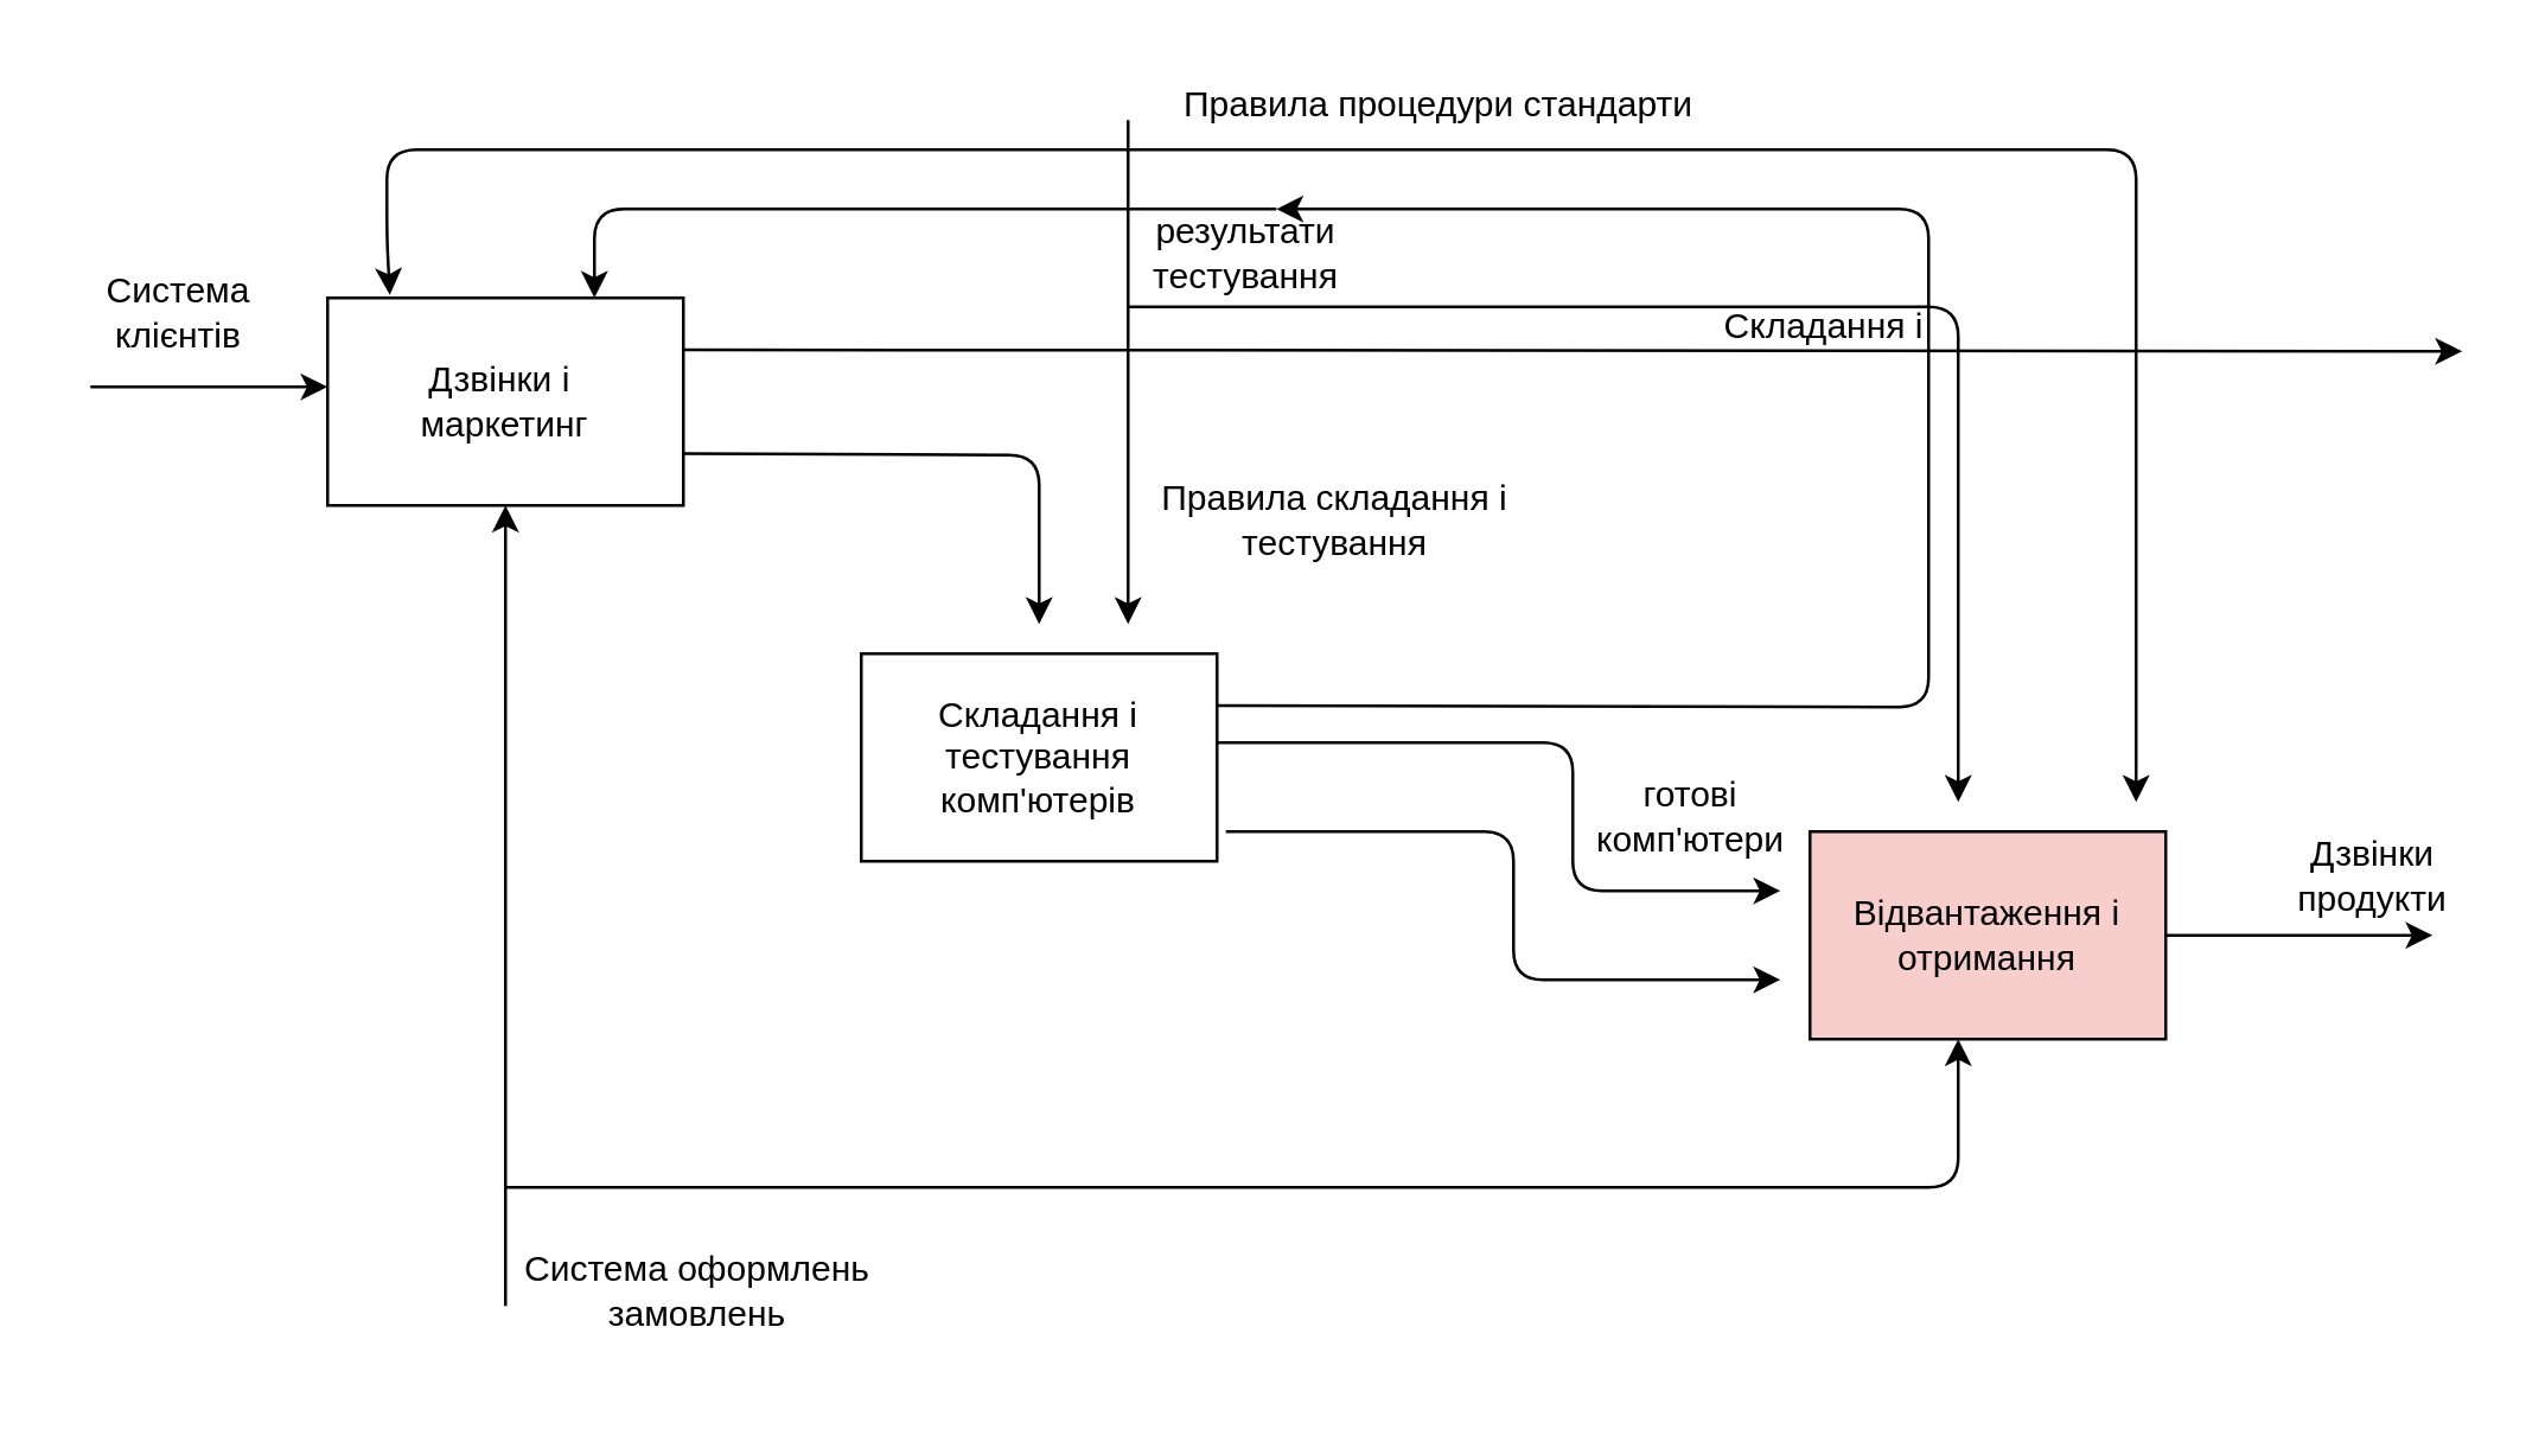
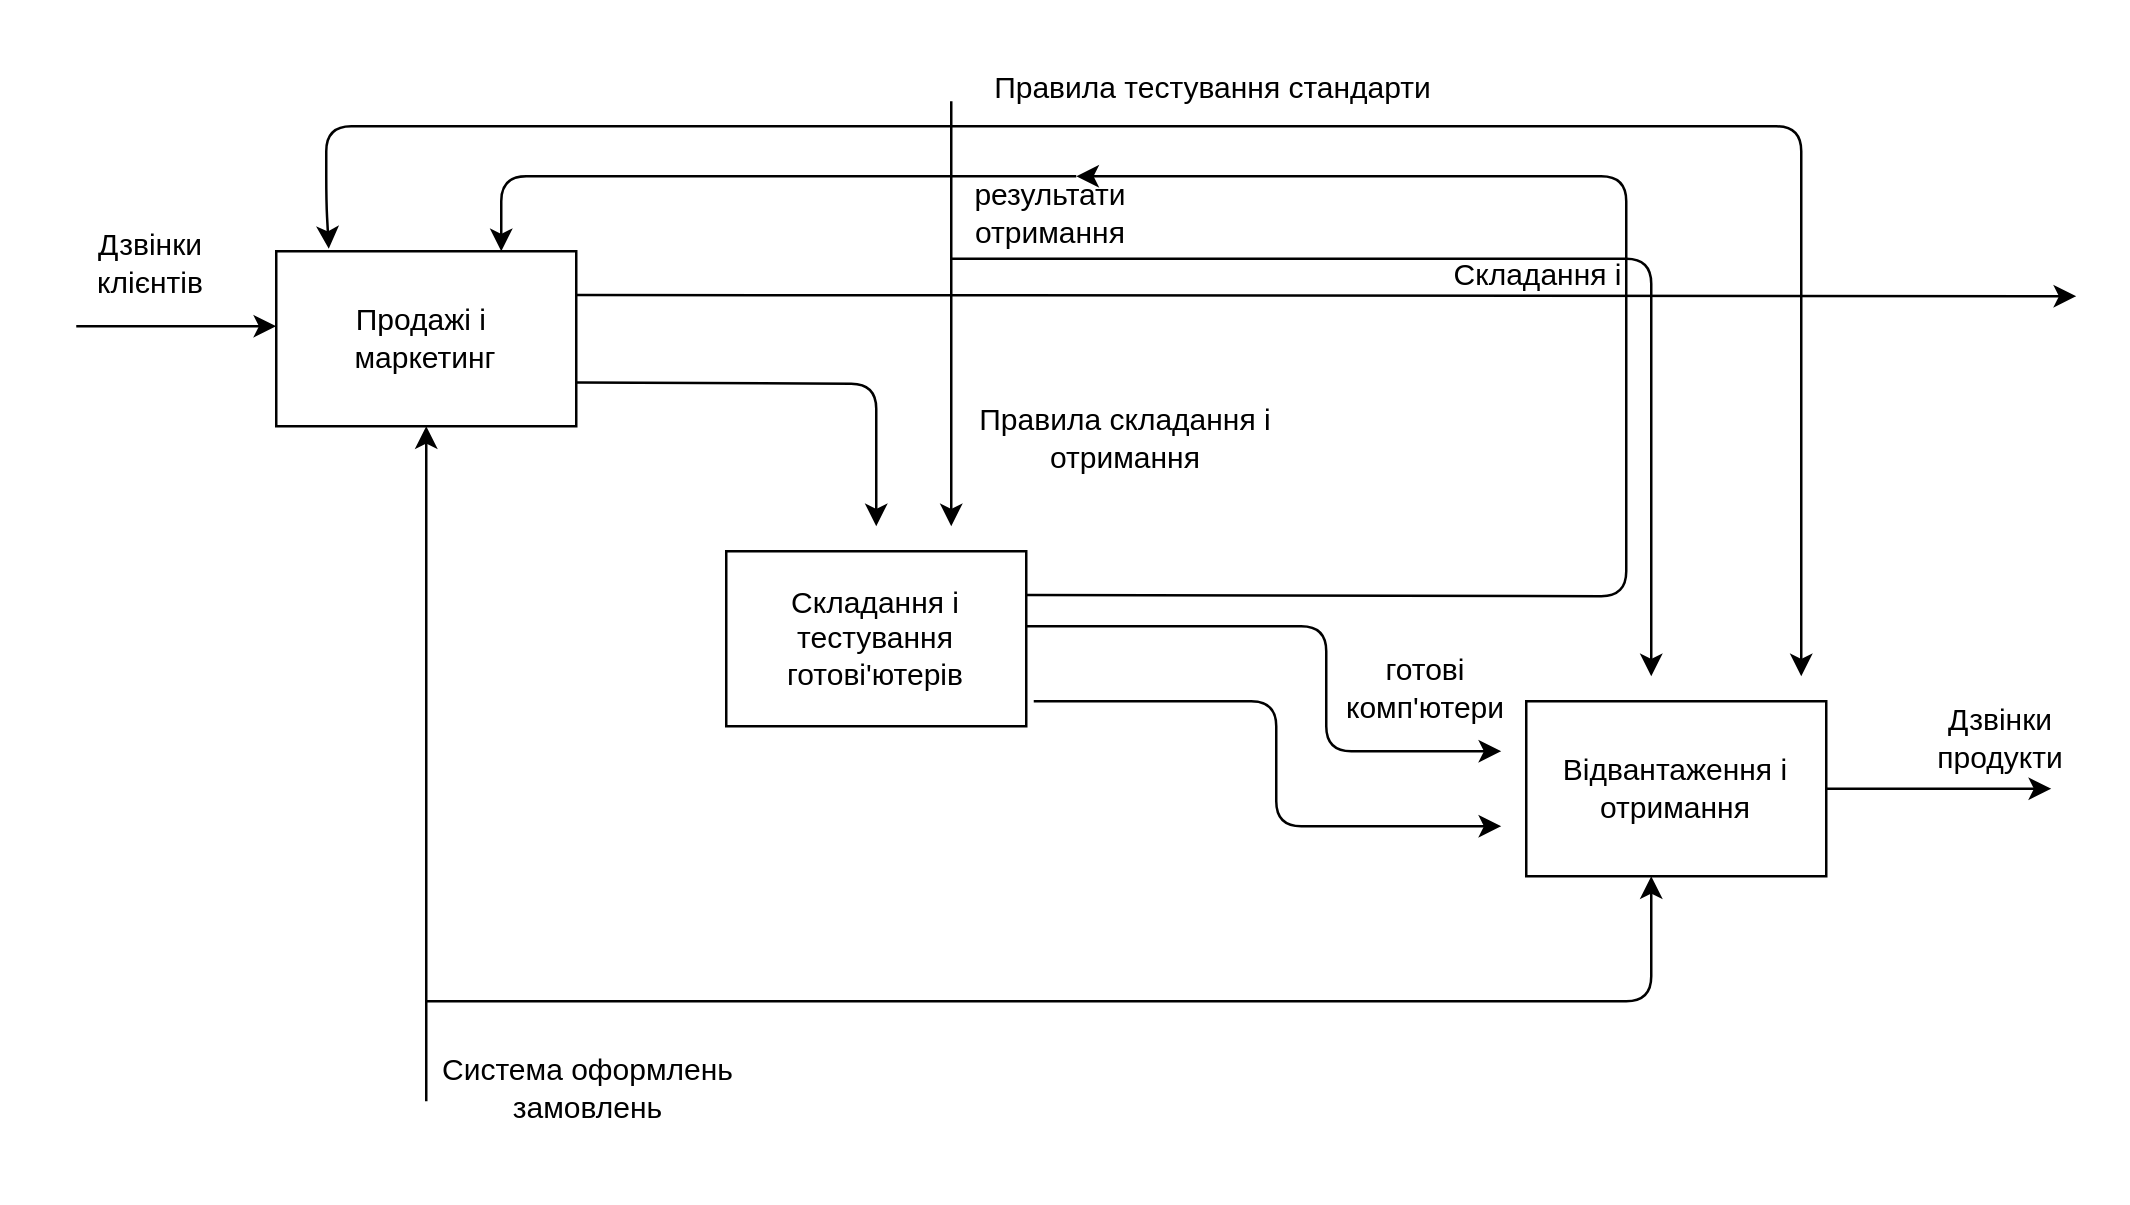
  <mxCell id="0" />
  <mxCell id="1" parent="0" />
- <mxCell id="2" value="Дзвінки і&amp;nbsp;&lt;div&gt;маркетинг&lt;/div&gt;" style="whiteSpace=wrap;html=1;align=center;labelBackgroundColor=none;" vertex="1" parent="1"><mxGeometry x="110" y="100" width="120" height="70" as="geometry" /></mxCell>
- <mxCell id="3" value="Складання і тестування&lt;div&gt;комп'ютерів&lt;/div&gt;" style="whiteSpace=wrap;html=1;align=center;labelBackgroundColor=none;" vertex="1" parent="1"><mxGeometry x="290" y="220" width="120" height="70" as="geometry" /></mxCell>
- <mxCell id="4" value="Відвантаження і отримання" style="whiteSpace=wrap;html=1;align=center;labelBackgroundColor=none;fillColor=#f8cecc;" vertex="1" parent="1"><mxGeometry x="610" y="280" width="120" height="70" as="geometry" /></mxCell>
+ <mxCell id="2" value="Продажі і&amp;nbsp;&lt;div&gt;маркетинг&lt;/div&gt;" style="whiteSpace=wrap;html=1;align=center;labelBackgroundColor=none;" vertex="1" parent="1"><mxGeometry x="110" y="100" width="120" height="70" as="geometry" /></mxCell>
+ <mxCell id="3" value="Складання і тестування&lt;div&gt;готові'ютерів&lt;/div&gt;" style="whiteSpace=wrap;html=1;align=center;labelBackgroundColor=none;" vertex="1" parent="1"><mxGeometry x="290" y="220" width="120" height="70" as="geometry" /></mxCell>
+ <mxCell id="4" value="Відвантаження і отримання" style="whiteSpace=wrap;html=1;align=center;labelBackgroundColor=none;" vertex="1" parent="1"><mxGeometry x="610" y="280" width="120" height="70" as="geometry" /></mxCell>
  <mxCell id="5" value="" style="endArrow=classic;html=1;rounded=1;" edge="1" parent="1"><mxGeometry width="50" height="50" relative="1" as="geometry"><mxPoint x="30" y="130" as="sourcePoint" /><mxPoint x="110" y="130" as="targetPoint" /></mxGeometry></mxCell>
  <mxCell id="6" value="" style="endArrow=classic;html=1;rounded=1;entryX=0.5;entryY=1;entryDx=0;entryDy=0;" edge="1" parent="1" target="2"><mxGeometry width="50" height="50" relative="1" as="geometry"><mxPoint x="170" y="440" as="sourcePoint" /><mxPoint x="170" y="210" as="targetPoint" /></mxGeometry></mxCell>
  <mxCell id="7" value="" style="endArrow=classic;html=1;rounded=1;" edge="1" parent="1"><mxGeometry width="50" height="50" relative="1" as="geometry"><mxPoint x="170" y="400" as="sourcePoint" /><mxPoint x="660" y="350" as="targetPoint" /><Array as="points"><mxPoint x="210" y="400" /><mxPoint x="290" y="400" /><mxPoint x="660" y="400" /></Array></mxGeometry></mxCell>
  <mxCell id="8" value="" style="endArrow=classic;html=1;rounded=1;exitX=1;exitY=0.5;exitDx=0;exitDy=0;" edge="1" parent="1" source="4"><mxGeometry width="50" height="50" relative="1" as="geometry"><mxPoint x="760" y="330" as="sourcePoint" /><mxPoint x="820" y="315" as="targetPoint" /></mxGeometry></mxCell>
  <mxCell id="9" value="" style="endArrow=classic;html=1;rounded=1;exitX=1;exitY=0.75;exitDx=0;exitDy=0;" edge="1" parent="1" source="2"><mxGeometry width="50" height="50" relative="1" as="geometry"><mxPoint x="390" y="310" as="sourcePoint" /><mxPoint x="350" y="210" as="targetPoint" /><Array as="points"><mxPoint x="350" y="153" /></Array></mxGeometry></mxCell>
  <mxCell id="10" value="" style="endArrow=classic;html=1;rounded=1;exitX=1;exitY=0.25;exitDx=0;exitDy=0;" edge="1" parent="1" source="2"><mxGeometry width="50" height="50" relative="1" as="geometry"><mxPoint x="390" y="310" as="sourcePoint" /><mxPoint x="830" y="118" as="targetPoint" /></mxGeometry></mxCell>
  <mxCell id="11" value="" style="endArrow=classic;html=1;rounded=1;" edge="1" parent="1"><mxGeometry width="50" height="50" relative="1" as="geometry"><mxPoint x="380" y="40" as="sourcePoint" /><mxPoint x="380" y="210" as="targetPoint" /></mxGeometry></mxCell>
  <mxCell id="12" value="" style="endArrow=classic;html=1;rounded=1;exitX=1.025;exitY=0.857;exitDx=0;exitDy=0;exitPerimeter=0;" edge="1" parent="1" source="3"><mxGeometry width="50" height="50" relative="1" as="geometry"><mxPoint x="440" y="280" as="sourcePoint" /><mxPoint x="600" y="330" as="targetPoint" /><Array as="points"><mxPoint x="510" y="280" /><mxPoint x="510" y="330" /></Array></mxGeometry></mxCell>
  <mxCell id="13" value="" style="endArrow=classic;html=1;rounded=1;exitX=1.025;exitY=0.857;exitDx=0;exitDy=0;exitPerimeter=0;" edge="1" parent="1"><mxGeometry width="50" height="50" relative="1" as="geometry"><mxPoint x="410" y="250" as="sourcePoint" /><mxPoint x="600" y="300" as="targetPoint" /><Array as="points"><mxPoint x="530" y="250" /><mxPoint x="530" y="300" /></Array></mxGeometry></mxCell>
  <mxCell id="14" value="" style="endArrow=classic;html=1;rounded=1;exitX=0.103;exitY=1.1;exitDx=0;exitDy=0;exitPerimeter=0;" edge="1" parent="1" source="26"><mxGeometry width="50" height="50" relative="1" as="geometry"><mxPoint x="380" y="110" as="sourcePoint" /><mxPoint x="660" y="270" as="targetPoint" /><Array as="points"><mxPoint x="660" y="103" /><mxPoint x="660" y="240" /></Array></mxGeometry></mxCell>
  <mxCell id="15" value="" style="endArrow=classic;html=1;rounded=1;exitX=1;exitY=0.25;exitDx=0;exitDy=0;" edge="1" parent="1" source="3"><mxGeometry width="50" height="50" relative="1" as="geometry"><mxPoint x="440" y="280" as="sourcePoint" /><mxPoint x="430" y="70" as="targetPoint" /><Array as="points"><mxPoint x="650" y="238" /><mxPoint x="650" y="70" /></Array></mxGeometry></mxCell>
  <mxCell id="16" value="" style="endArrow=classic;html=1;rounded=1;entryX=0.75;entryY=0;entryDx=0;entryDy=0;" edge="1" parent="1" target="2"><mxGeometry width="50" height="50" relative="1" as="geometry"><mxPoint x="430" y="70" as="sourcePoint" /><mxPoint x="490" y="230" as="targetPoint" /><Array as="points"><mxPoint x="320" y="70" /><mxPoint x="230" y="70" /><mxPoint x="200" y="70" /></Array></mxGeometry></mxCell>
  <mxCell id="17" value="" style="endArrow=classic;html=1;rounded=1;entryX=0.175;entryY=-0.014;entryDx=0;entryDy=0;entryPerimeter=0;" edge="1" parent="1" target="2"><mxGeometry width="50" height="50" relative="1" as="geometry"><mxPoint x="380" y="50" as="sourcePoint" /><mxPoint x="490" y="230" as="targetPoint" /><Array as="points"><mxPoint x="130" y="50" /><mxPoint x="130" y="80" /></Array></mxGeometry></mxCell>
  <mxCell id="18" value="" style="endArrow=classic;html=1;rounded=1;" edge="1" parent="1"><mxGeometry width="50" height="50" relative="1" as="geometry"><mxPoint x="380" y="50" as="sourcePoint" /><mxPoint x="720" y="270" as="targetPoint" /><Array as="points"><mxPoint x="720" y="50" /><mxPoint x="720" y="210" /></Array></mxGeometry></mxCell>
  <mxCell id="19" value="Система оформлень замовлень" style="text;html=1;align=center;verticalAlign=middle;whiteSpace=wrap;rounded=0;" vertex="1" parent="1"><mxGeometry x="170" y="410" width="130" height="50" as="geometry" /></mxCell>
  <mxCell id="20" value="Дзвінки продукти" style="text;html=1;align=center;verticalAlign=middle;whiteSpace=wrap;rounded=0;" vertex="1" parent="1"><mxGeometry x="770" y="280" width="60" height="30" as="geometry" /></mxCell>
- <mxCell id="21" value="Система клієнтів" style="text;html=1;align=center;verticalAlign=middle;whiteSpace=wrap;rounded=0;" vertex="1" parent="1"><mxGeometry y="90" width="80" height="30" as="geometry" x="20" /></mxCell>
- <mxCell id="22" value="Правила процедури стандарти" style="text;html=1;align=center;verticalAlign=middle;whiteSpace=wrap;rounded=0;" vertex="1" parent="1"><mxGeometry x="380" y="20" width="210" height="30" as="geometry" /></mxCell>
+ <mxCell id="21" value="Дзвінки клієнтів" style="text;html=1;align=center;verticalAlign=middle;whiteSpace=wrap;rounded=0;" vertex="1" parent="1"><mxGeometry y="90" width="80" height="30" as="geometry" x="20" /></mxCell>
+ <mxCell id="22" value="Правила тестування стандарти" style="text;html=1;align=center;verticalAlign=middle;whiteSpace=wrap;rounded=0;" vertex="1" parent="1"><mxGeometry x="380" y="20" width="210" height="30" as="geometry" /></mxCell>
  <mxCell id="23" value="готові комп'ютери" style="text;html=1;align=center;verticalAlign=middle;whiteSpace=wrap;rounded=0;" vertex="1" parent="1"><mxGeometry x="540" y="260" width="60" height="30" as="geometry" /></mxCell>
- <mxCell id="24" value="Правила складання і тестування" style="text;html=1;align=center;verticalAlign=middle;whiteSpace=wrap;rounded=0;" vertex="1" parent="1"><mxGeometry x="380" y="160" width="140" height="30" as="geometry" /></mxCell>
+ <mxCell id="24" value="Правила складання і отримання" style="text;html=1;align=center;verticalAlign=middle;whiteSpace=wrap;rounded=0;" vertex="1" parent="1"><mxGeometry x="380" y="160" width="140" height="30" as="geometry" /></mxCell>
  <mxCell id="25" value="Складання і" style="text;html=1;align=center;verticalAlign=middle;whiteSpace=wrap;rounded=0;" vertex="1" parent="1"><mxGeometry x="565" y="95" width="100" height="30" as="geometry" /></mxCell>
- <mxCell id="26" value="результати тестування" style="text;html=1;align=center;verticalAlign=middle;whiteSpace=wrap;rounded=0;" vertex="1" parent="1"><mxGeometry x="370" y="70" width="100" height="30" as="geometry" /></mxCell>
+ <mxCell id="26" value="результати отримання" style="text;html=1;align=center;verticalAlign=middle;whiteSpace=wrap;rounded=0;" vertex="1" parent="1"><mxGeometry x="370" y="70" width="100" height="30" as="geometry" /></mxCell>
